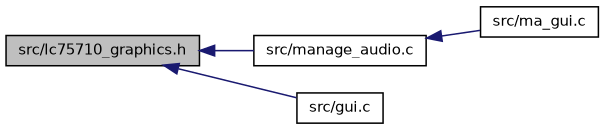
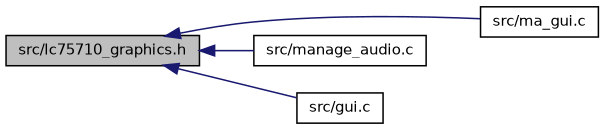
  digraph {
    fontname="DejaVu Sans"
    rankdir=LR
    node [color=black fillcolor=white fontname="DejaVu Sans" fontsize=10 shape=record style=filled]
    edge [color=midnightblue dir=back fontname="DejaVu Sans" fontsize=10 labelfontname=Helvetica labelfontsize=10 style=solid]
    n1 [fillcolor=grey75 fontcolor=black height=0.2 label="src/lc75710_graphics.h" width=0.4]
    n2 [height=0.2 label="src/ma_gui.c" width=0.4]
    n3 [height=0.2 label="src/manage_audio.c" width=0.4]
    n4 [height=0.2 label="src/gui.c" width=0.4]
-   n3 -> n2
+   n1 -> n2
    n1 -> n3
    n1 -> n4
  }
